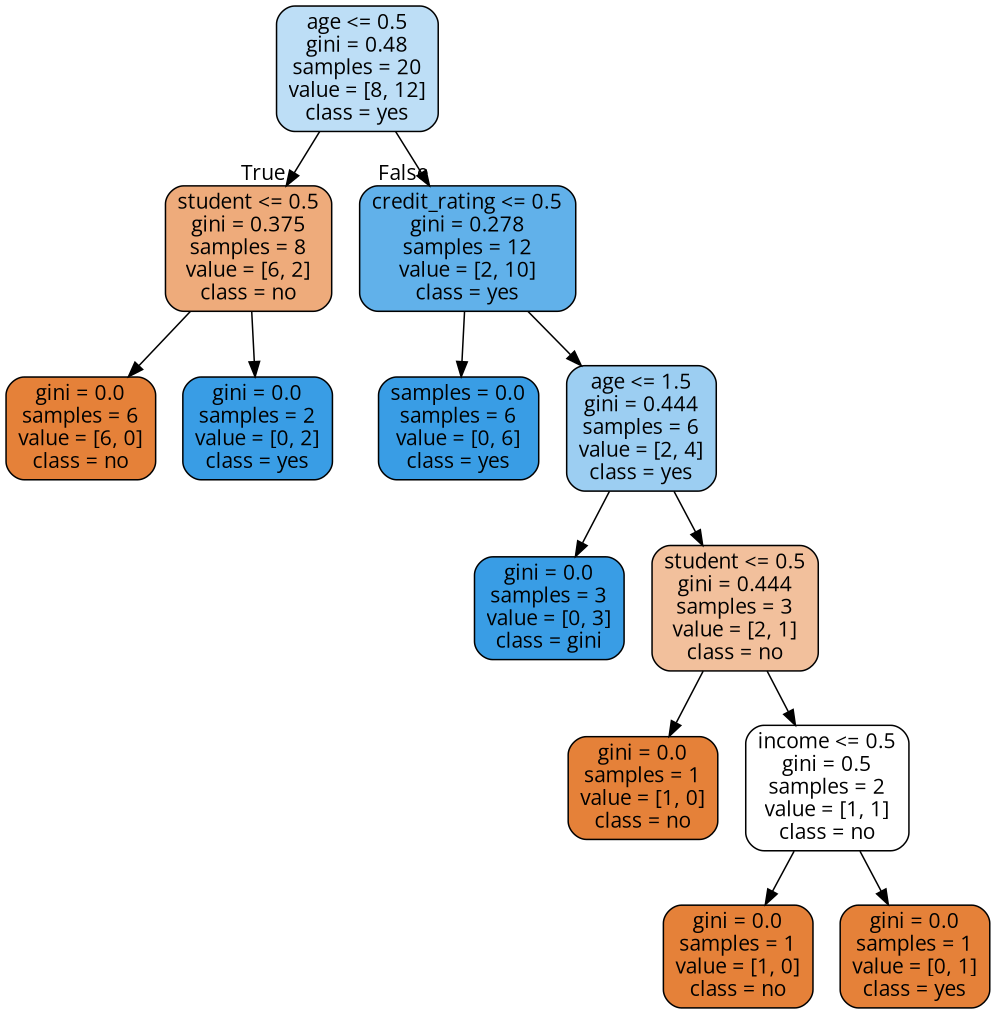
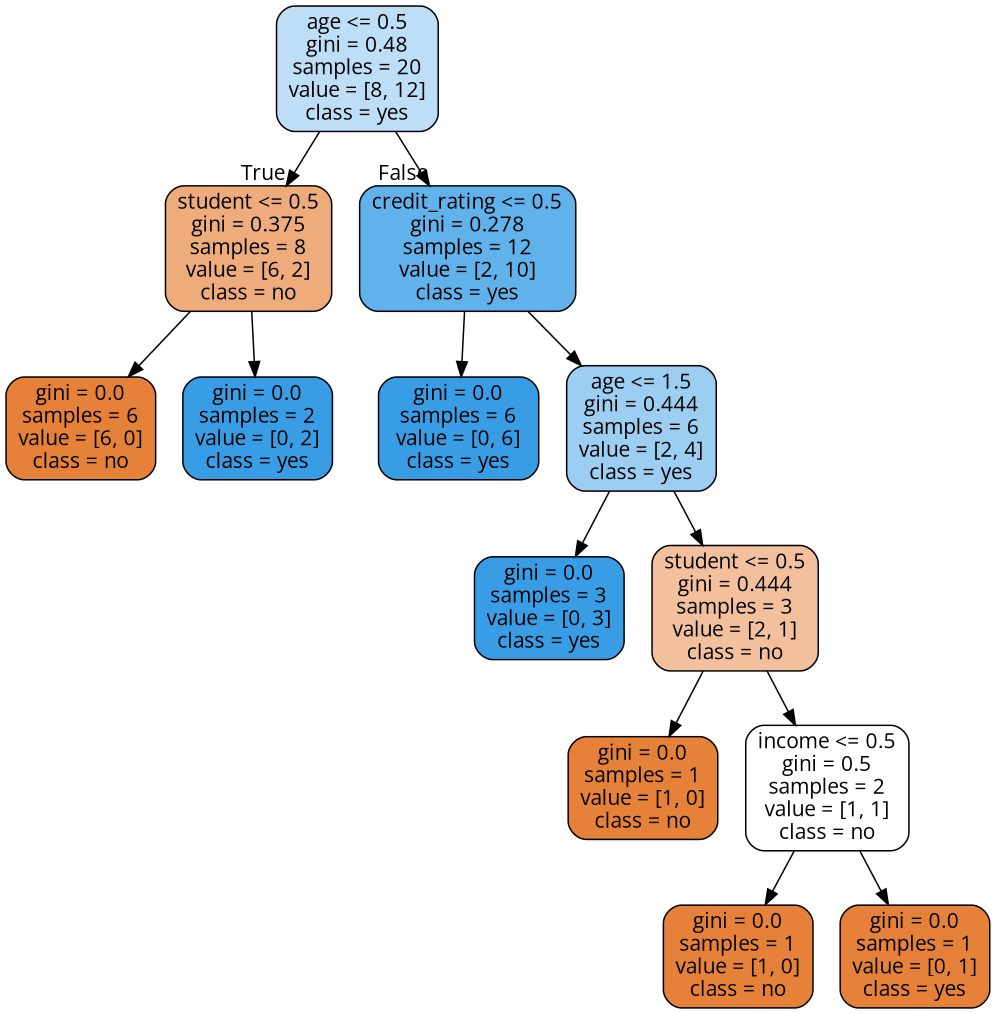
  digraph {
    fontname="Open Sans"
    node [color=black fillcolor="#e58139" fontname="Open Sans" shape=box style="filled, rounded"]
    edge [fontname="Open Sans"]
    n1 [fillcolor="#bddef6" label="age <= 0.5\ngini = 0.48\nsamples = 20\nvalue = [8, 12]\nclass = yes"]
    n2 [fillcolor="#eeab7b" label="student <= 0.5\ngini = 0.375\nsamples = 8\nvalue = [6, 2]\nclass = no"]
    n3 [fillcolor="#61b1ea" label="credit_rating <= 0.5\ngini = 0.278\nsamples = 12\nvalue = [2, 10]\nclass = yes"]
    n4 [label="gini = 0.0\nsamples = 6\nvalue = [6, 0]\nclass = no"]
    n5 [fillcolor="#399de5" label="gini = 0.0\nsamples = 2\nvalue = [0, 2]\nclass = yes"]
-   n6 [fillcolor="#399de5" label="samples = 0.0\nsamples = 6\nvalue = [0, 6]\nclass = yes"]
+   n6 [fillcolor="#399de5" label="gini = 0.0\nsamples = 6\nvalue = [0, 6]\nclass = yes"]
    n7 [fillcolor="#9ccef2" label="age <= 1.5\ngini = 0.444\nsamples = 6\nvalue = [2, 4]\nclass = yes"]
-   n8 [fillcolor="#399de5" label="gini = 0.0\nsamples = 3\nvalue = [0, 3]\nclass = gini"]
+   n8 [fillcolor="#399de5" label="gini = 0.0\nsamples = 3\nvalue = [0, 3]\nclass = yes"]
    n9 [fillcolor="#f2c09c" label="student <= 0.5\ngini = 0.444\nsamples = 3\nvalue = [2, 1]\nclass = no"]
    n10 [label="gini = 0.0\nsamples = 1\nvalue = [1, 0]\nclass = no"]
    n11 [fillcolor="#ffffff" label="income <= 0.5\ngini = 0.5\nsamples = 2\nvalue = [1, 1]\nclass = no"]
    n12 [label="gini = 0.0\nsamples = 1\nvalue = [1, 0]\nclass = no"]
    n13 [label="gini = 0.0\nsamples = 1\nvalue = [0, 1]\nclass = yes"]
    n1 -> n2 [headlabel=True labelangle=45 labeldistance=2.5]
    n1 -> n3 [headlabel=False labelangle=-45 labeldistance=2.5]
    n2 -> n4
    n2 -> n5
    n3 -> n6
    n3 -> n7
    n7 -> n8
    n7 -> n9
    n9 -> n10
    n9 -> n11
    n11 -> n12
    n11 -> n13
  }
